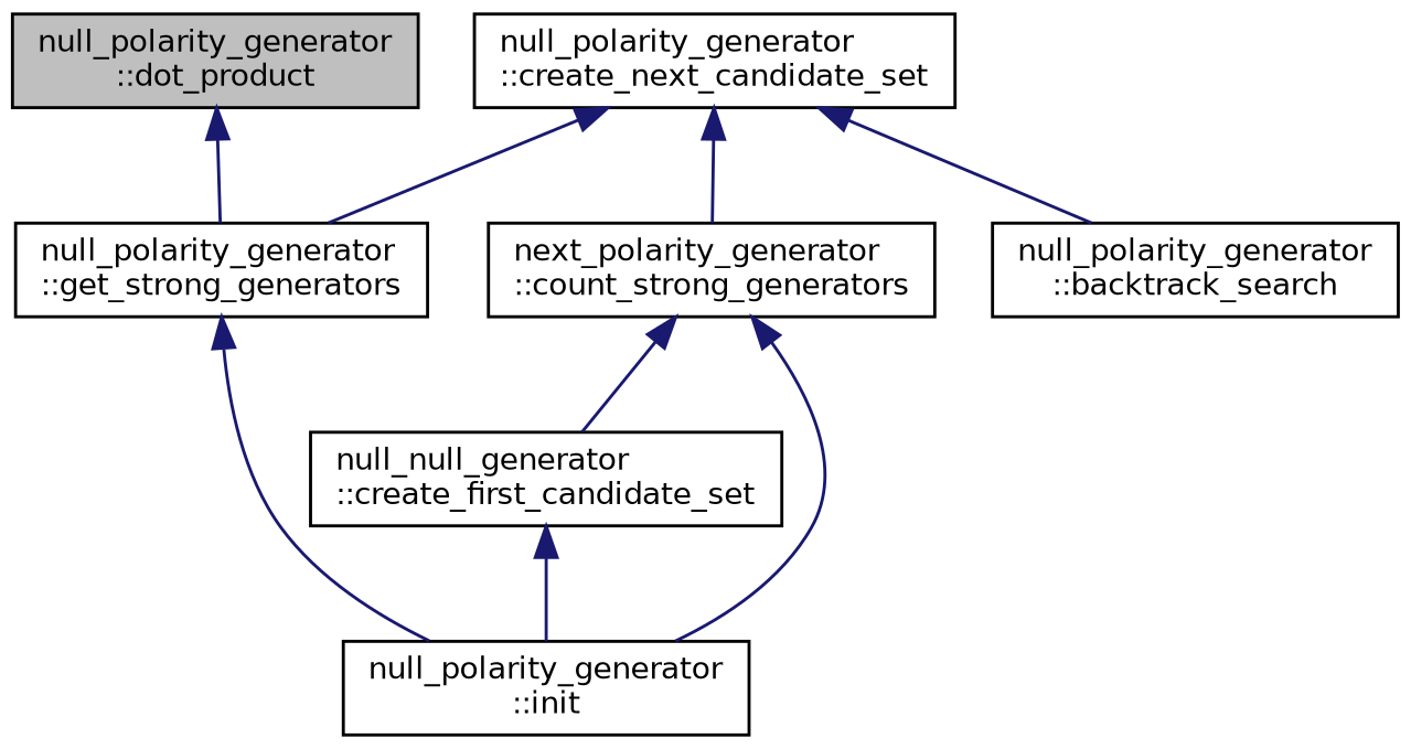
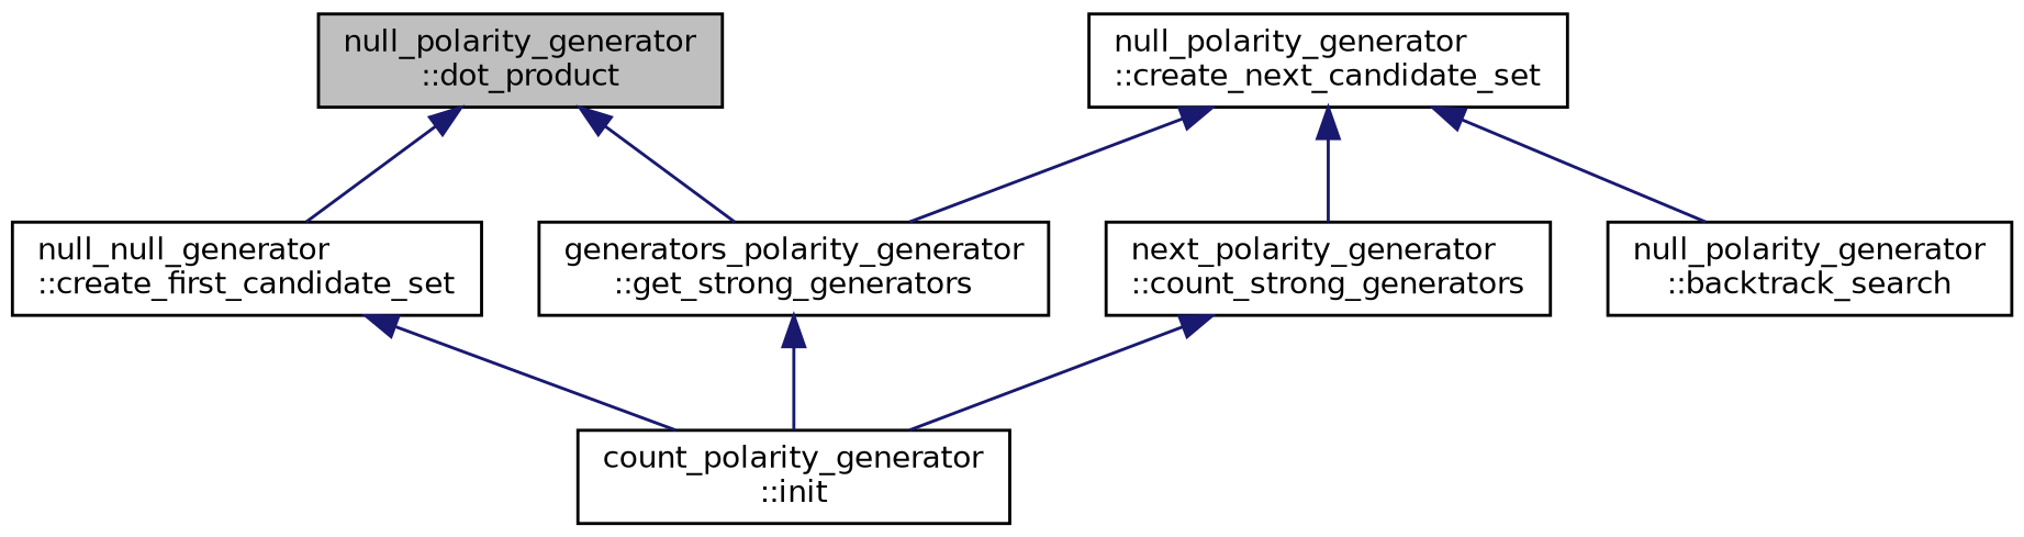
  digraph {
    rankdir=TB
    node [color=black fillcolor=white fontname=Helvetica fontsize=10 shape=record style=filled]
    edge [color=midnightblue dir=back fontname=Helvetica fontsize=10 labelfontname=Helvetica labelfontsize=10 style=solid]
    n1 [fillcolor=grey75 fontcolor=black height=0.2 label="null_polarity_generator\l::dot_product" width=0.4]
    n2 [height=0.2 label="null_null_generator\l::create_first_candidate_set" width=0.4]
-   n3 [height=0.2 label="null_polarity_generator\l::get_strong_generators" width=0.4]
-   n4 [height=0.2 label="null_polarity_generator\l::init" width=0.4]
+   n3 [height=0.2 label="generators_polarity_generator\l::get_strong_generators" width=0.4]
+   n4 [height=0.2 label="count_polarity_generator\l::init" width=0.4]
    n5 [height=0.2 label="null_polarity_generator\l::create_next_candidate_set" width=0.4]
    n6 [height=0.2 label="next_polarity_generator\l::count_strong_generators" width=0.4]
    n7 [height=0.2 label="null_polarity_generator\l::backtrack_search" width=0.4]
-   n6 -> n2
+   n1 -> n2
    n1 -> n3
    n2 -> n4
    n3 -> n4
    n5 -> n3
    n5 -> n6
    n5 -> n7
    n6 -> n4
  }
